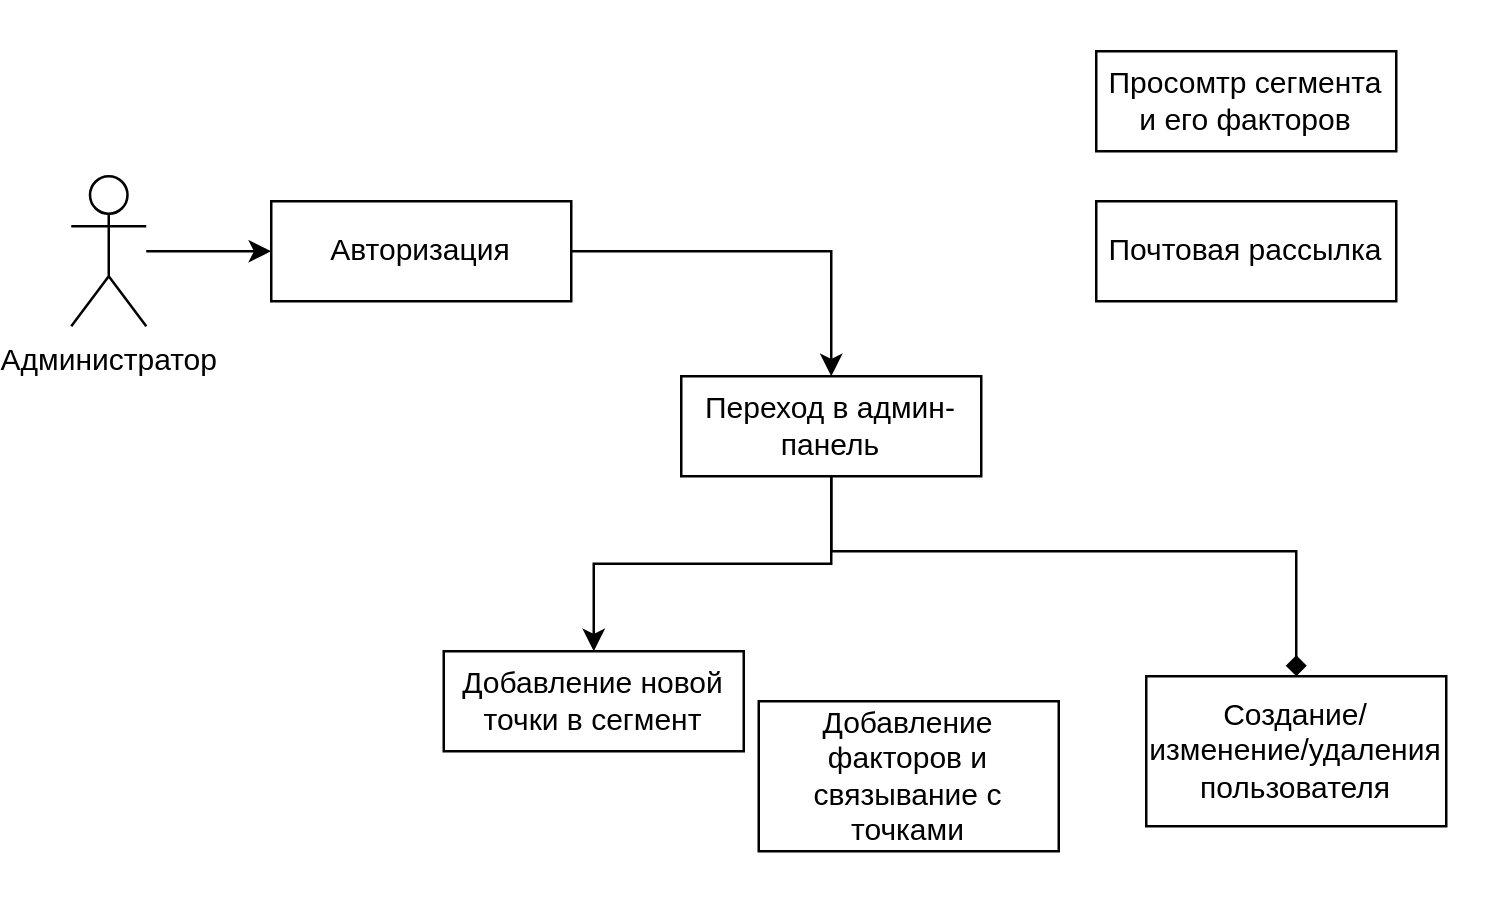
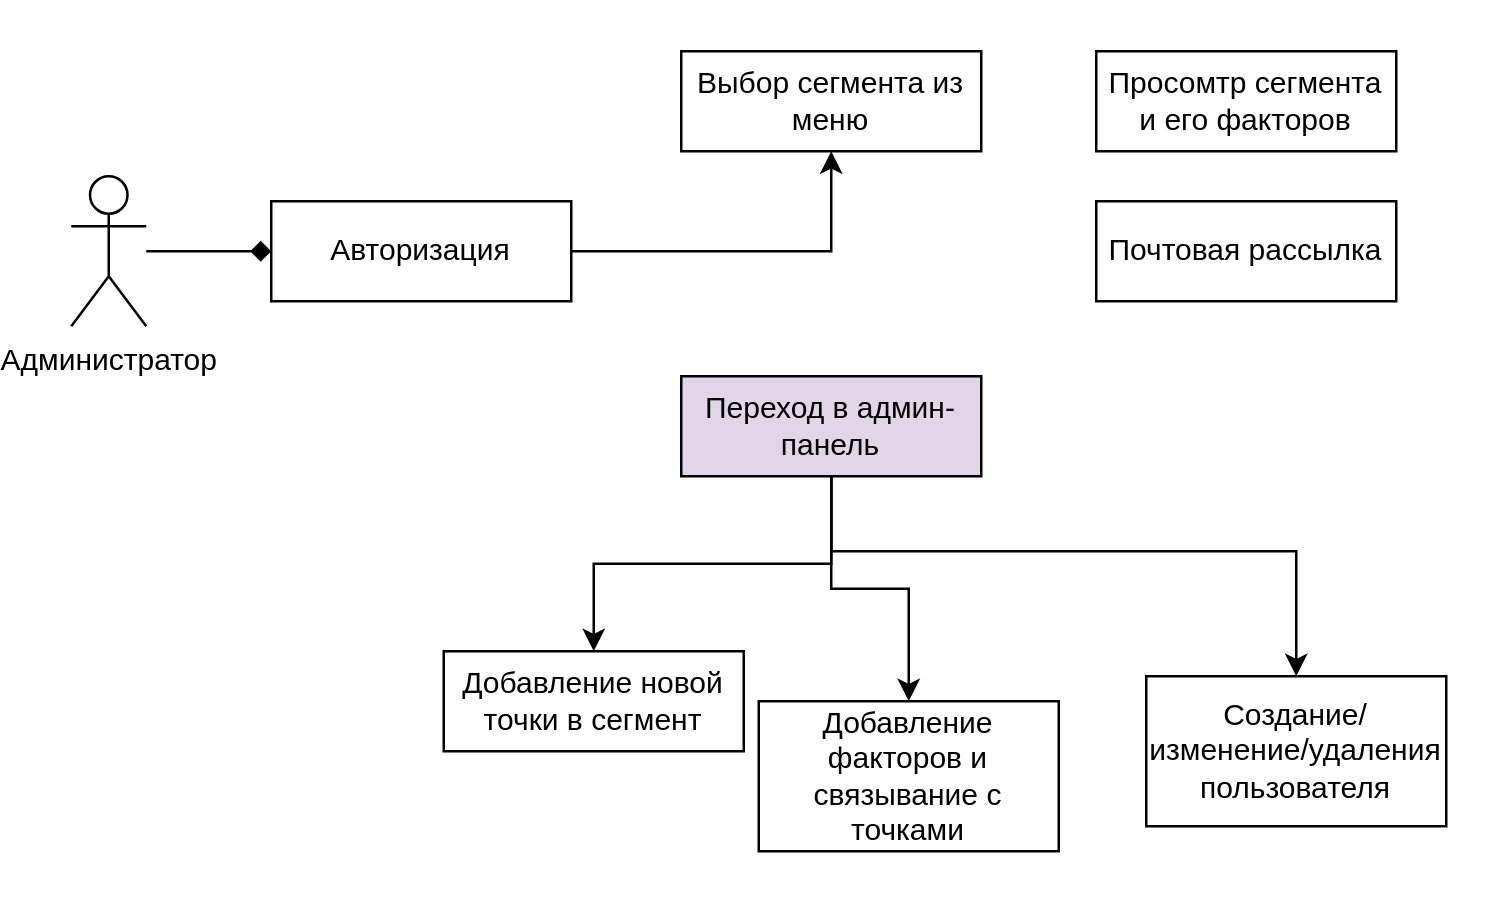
  <mxCell id="0" />
  <mxCell id="1" parent="0" />
- <mxCell id="2" style="edgeStyle=orthogonalEdgeStyle;rounded=0;orthogonalLoop=1;jettySize=auto;html=1;" edge="1" parent="1" source="3" target="6"><mxGeometry relative="1" as="geometry" /></mxCell>
+ <mxCell id="2" style="edgeStyle=orthogonalEdgeStyle;rounded=0;orthogonalLoop=1;jettySize=auto;html=1;endArrow=diamond;" edge="1" parent="1" source="3" target="6"><mxGeometry relative="1" as="geometry" /></mxCell>
  <mxCell id="3" value="Администратор" style="shape=umlActor;verticalLabelPosition=bottom;labelBackgroundColor=#ffffff;verticalAlign=top;html=1;outlineConnect=0;" vertex="1" parent="1"><mxGeometry x="20" y="70" width="30" height="60" as="geometry" /></mxCell>
- <mxCell id="5" value="" style="edgeStyle=orthogonalEdgeStyle;rounded=0;orthogonalLoop=1;jettySize=auto;html=1;" edge="1" parent="1" source="6" target="11"><mxGeometry relative="1" as="geometry" /></mxCell>
+ <mxCell id="4" value="" style="edgeStyle=orthogonalEdgeStyle;rounded=0;orthogonalLoop=1;jettySize=auto;html=1;" edge="1" parent="1" source="6" target="15"><mxGeometry relative="1" as="geometry" /></mxCell>
  <mxCell id="6" value="Авторизация" style="rounded=0;whiteSpace=wrap;html=1;" vertex="1" parent="1"><mxGeometry x="100" y="80" width="120" height="40" as="geometry" /></mxCell>
  <mxCell id="7" value="Почтовая рассылка" style="rounded=0;whiteSpace=wrap;html=1;" vertex="1" parent="1"><mxGeometry x="430" y="80" width="120" height="40" as="geometry" /></mxCell>
  <mxCell id="8" value="" style="edgeStyle=orthogonalEdgeStyle;rounded=0;orthogonalLoop=1;jettySize=auto;html=1;" edge="1" parent="1" source="11" target="14"><mxGeometry relative="1" as="geometry" /></mxCell>
- <mxCell id="10" style="edgeStyle=orthogonalEdgeStyle;rounded=0;orthogonalLoop=1;jettySize=auto;html=1;endArrow=diamond;" edge="1" parent="1" source="11" target="12"><mxGeometry relative="1" as="geometry"><Array as="points"><mxPoint x="324" y="220" /><mxPoint x="510" y="220" /></Array></mxGeometry></mxCell>
- <mxCell id="11" value="Переход в админ-панель" style="rounded=0;whiteSpace=wrap;html=1;" vertex="1" parent="1"><mxGeometry x="264" y="150" width="120" height="40" as="geometry" /></mxCell>
+ <mxCell id="9" value="" style="edgeStyle=orthogonalEdgeStyle;rounded=0;orthogonalLoop=1;jettySize=auto;html=1;" edge="1" parent="1" source="11" target="13"><mxGeometry relative="1" as="geometry" /></mxCell>
+ <mxCell id="10" style="edgeStyle=orthogonalEdgeStyle;rounded=0;orthogonalLoop=1;jettySize=auto;html=1;" edge="1" parent="1" source="11" target="12"><mxGeometry relative="1" as="geometry"><Array as="points"><mxPoint x="324" y="220" /><mxPoint x="510" y="220" /></Array></mxGeometry></mxCell>
+ <mxCell id="11" value="Переход в админ-панель" style="rounded=0;whiteSpace=wrap;html=1;fillColor=#e1d5e7;" vertex="1" parent="1"><mxGeometry x="264" y="150" width="120" height="40" as="geometry" /></mxCell>
  <mxCell id="12" value="Создание/изменение/удаления пользователя" style="rounded=0;whiteSpace=wrap;html=1;" vertex="1" parent="1"><mxGeometry x="450" y="270" width="120" height="60" as="geometry" /></mxCell>
  <mxCell id="13" value="Добавление факторов и связывание с точками" style="rounded=0;whiteSpace=wrap;html=1;" vertex="1" parent="1"><mxGeometry x="295" y="280" width="120" height="60" as="geometry" /></mxCell>
  <mxCell id="14" value="Добавление новой точки в сегмент" style="rounded=0;whiteSpace=wrap;html=1;" vertex="1" parent="1"><mxGeometry x="169" y="260" width="120" height="40" as="geometry" /></mxCell>
+ <mxCell id="15" value="Выбор сегмента из меню" style="rounded=0;whiteSpace=wrap;html=1;" vertex="1" parent="1"><mxGeometry x="264" y="20" width="120" height="40" as="geometry" /></mxCell>
  <mxCell id="16" value="Просомтр сегмента и его факторов" style="rounded=0;whiteSpace=wrap;html=1;" vertex="1" parent="1"><mxGeometry x="430" y="20" width="120" height="40" as="geometry" /></mxCell>
